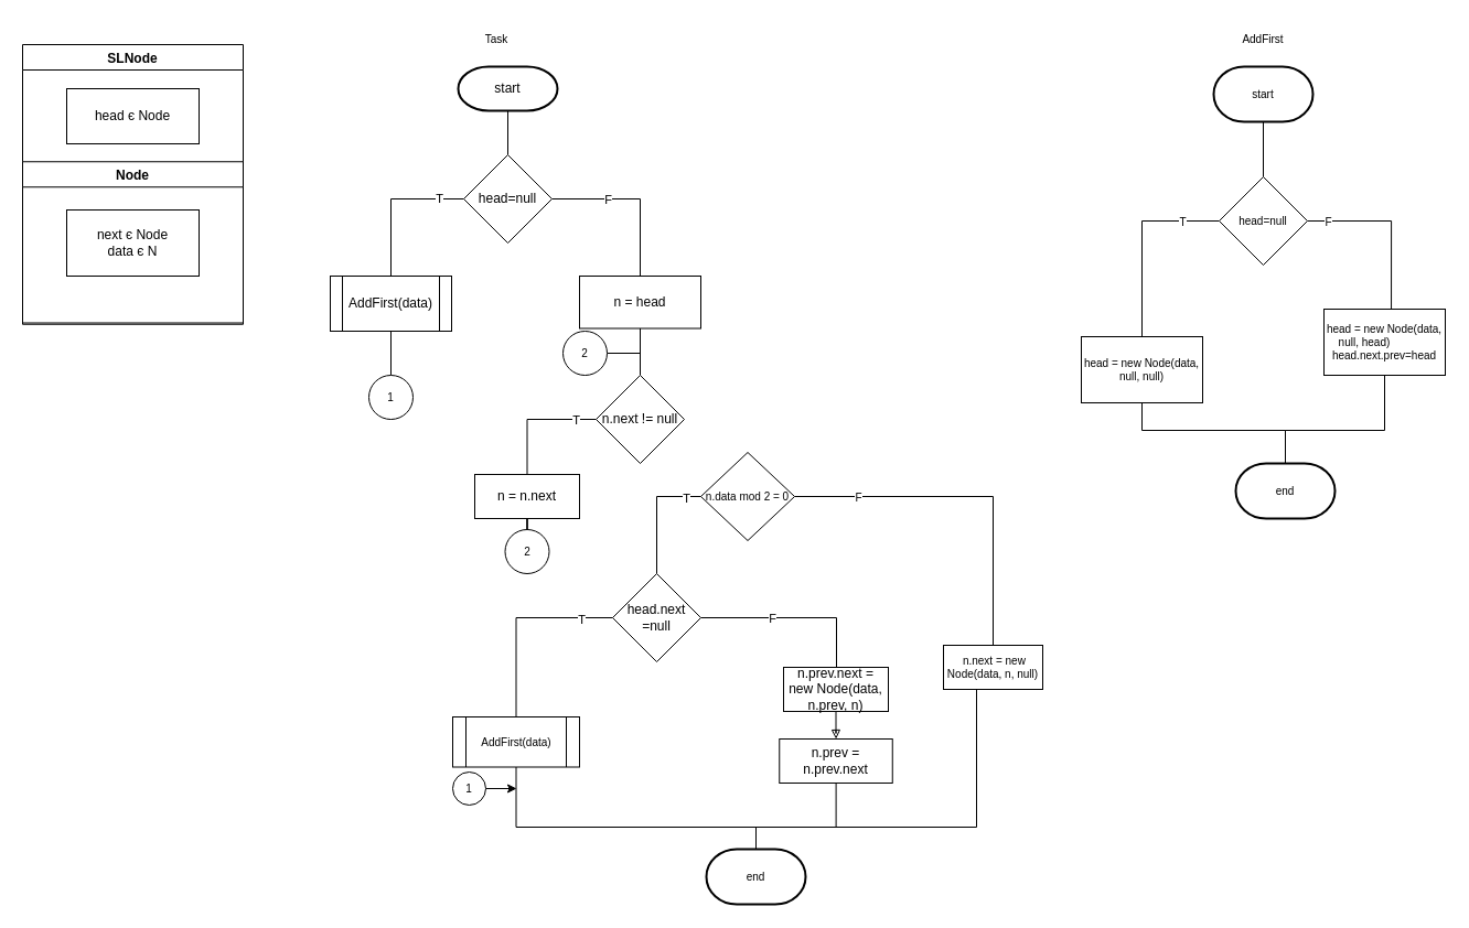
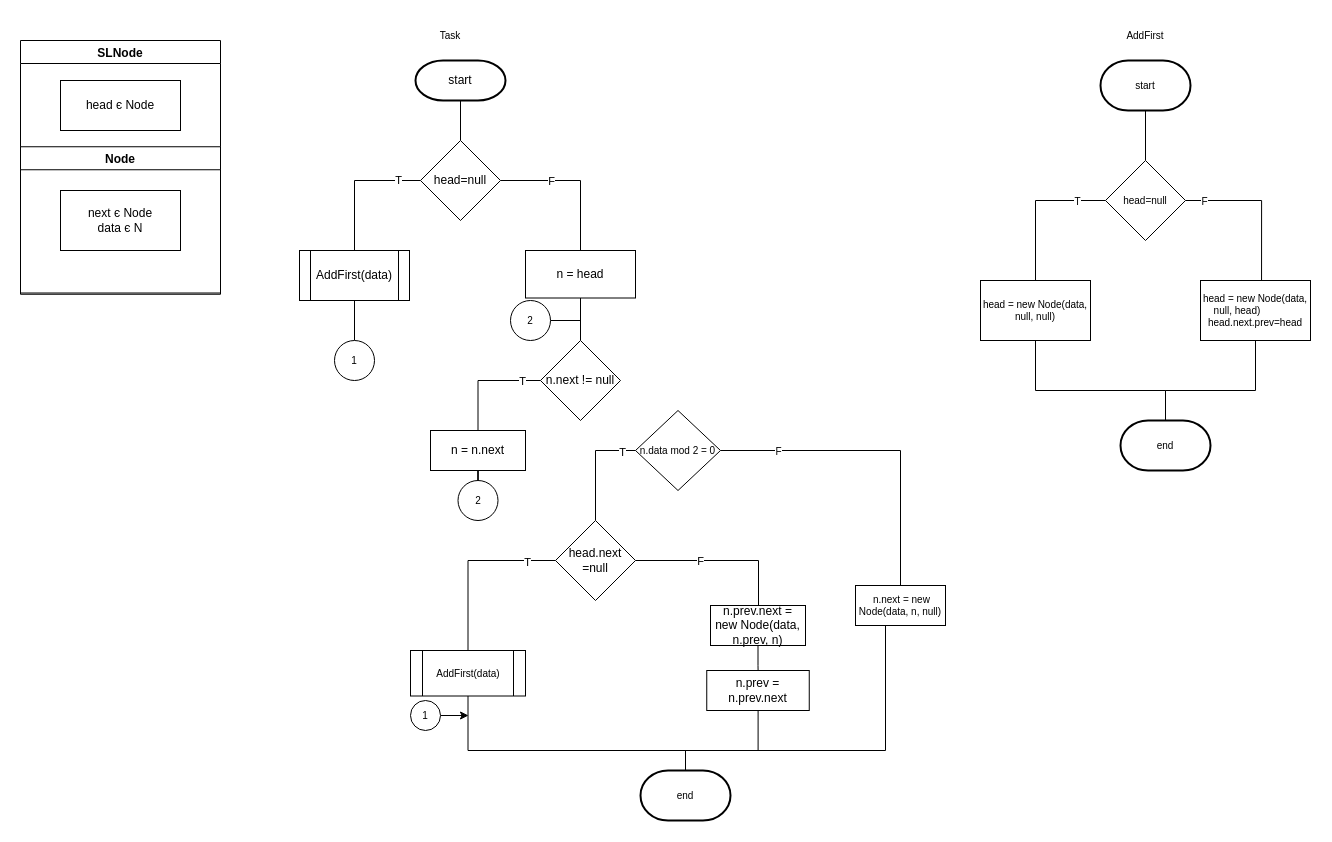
  <mxCell id="0" />
  <mxCell id="1" parent="0" />
  <mxCell id="2" value="SLNode" style="swimlane;" parent="1" vertex="1"><mxGeometry x="20" y="40" width="200" height="252.5" as="geometry" /></mxCell>
  <mxCell id="3" value="Node" style="swimlane;horizontal=0;rotation=90;" parent="2" vertex="1"><mxGeometry x="26.25" y="80" width="147.5" height="200" as="geometry" /></mxCell>
  <mxCell id="4" value="next є Node&lt;br&gt;data є N" style="rounded=0;whiteSpace=wrap;html=1;" parent="3" vertex="1"><mxGeometry x="13.75" y="70" width="120" height="60" as="geometry" /></mxCell>
  <mxCell id="5" value="head є Node" style="rounded=0;whiteSpace=wrap;html=1;" parent="2" vertex="1"><mxGeometry x="40" y="40" width="120" height="50" as="geometry" /></mxCell>
  <mxCell id="6" value="" style="edgeStyle=orthogonalEdgeStyle;rounded=0;orthogonalLoop=1;jettySize=auto;html=1;endArrow=none;endFill=0;" parent="1" source="7" target="12" edge="1"><mxGeometry relative="1" as="geometry" /></mxCell>
  <mxCell id="7" value="start" style="strokeWidth=2;html=1;shape=mxgraph.flowchart.terminator;whiteSpace=wrap;" parent="1" vertex="1"><mxGeometry x="415" y="60" width="90" height="40" as="geometry" /></mxCell>
  <mxCell id="8" style="edgeStyle=orthogonalEdgeStyle;rounded=0;orthogonalLoop=1;jettySize=auto;html=1;endArrow=none;endFill=0;" parent="1" source="12" target="14" edge="1"><mxGeometry relative="1" as="geometry" /></mxCell>
  <mxCell id="9" value="T" style="edgeLabel;html=1;align=center;verticalAlign=middle;resizable=0;points=[];" parent="8" vertex="1" connectable="0"><mxGeometry x="-0.667" y="-1" relative="1" as="geometry"><mxPoint as="offset" /></mxGeometry></mxCell>
  <mxCell id="10" style="edgeStyle=orthogonalEdgeStyle;rounded=0;orthogonalLoop=1;jettySize=auto;html=1;entryX=0.551;entryY=0.025;entryDx=0;entryDy=0;entryPerimeter=0;endArrow=none;endFill=0;" parent="1" source="12" target="16" edge="1"><mxGeometry relative="1" as="geometry"><Array as="points"><mxPoint x="580" y="180" /><mxPoint x="580" y="251" /></Array></mxGeometry></mxCell>
  <mxCell id="11" value="F" style="edgeLabel;html=1;align=center;verticalAlign=middle;resizable=0;points=[];" parent="10" vertex="1" connectable="0"><mxGeometry x="-0.365" relative="1" as="geometry"><mxPoint as="offset" /></mxGeometry></mxCell>
  <mxCell id="12" value="head=null" style="rhombus;whiteSpace=wrap;html=1;" parent="1" vertex="1"><mxGeometry x="420" y="140" width="80" height="80" as="geometry" /></mxCell>
  <mxCell id="13" value="" style="edgeStyle=orthogonalEdgeStyle;rounded=0;orthogonalLoop=1;jettySize=auto;html=1;fontSize=10;endArrow=none;endFill=0;" parent="1" source="14" target="46" edge="1"><mxGeometry relative="1" as="geometry" /></mxCell>
  <mxCell id="14" value="AddFirst(data)" style="shape=process;whiteSpace=wrap;html=1;backgroundOutline=1;" parent="1" vertex="1"><mxGeometry x="299" y="250" width="110" height="50" as="geometry" /></mxCell>
  <mxCell id="15" value="" style="edgeStyle=orthogonalEdgeStyle;rounded=0;orthogonalLoop=1;jettySize=auto;html=1;endArrow=none;endFill=0;" parent="1" source="16" target="19" edge="1"><mxGeometry relative="1" as="geometry" /></mxCell>
  <mxCell id="16" value="n = head" style="rounded=0;whiteSpace=wrap;html=1;" parent="1" vertex="1"><mxGeometry x="525" y="250" width="110" height="47.5" as="geometry" /></mxCell>
  <mxCell id="17" style="edgeStyle=orthogonalEdgeStyle;rounded=0;orthogonalLoop=1;jettySize=auto;html=1;endArrow=none;endFill=0;" parent="1" source="19" target="21" edge="1"><mxGeometry relative="1" as="geometry" /></mxCell>
  <mxCell id="18" value="T" style="edgeLabel;html=1;align=center;verticalAlign=middle;resizable=0;points=[];" parent="17" vertex="1" connectable="0"><mxGeometry x="-0.662" relative="1" as="geometry"><mxPoint as="offset" /></mxGeometry></mxCell>
  <mxCell id="19" value="n.next != null" style="rhombus;whiteSpace=wrap;html=1;" parent="1" vertex="1"><mxGeometry x="540" y="340" width="80" height="80" as="geometry" /></mxCell>
  <mxCell id="20" style="edgeStyle=orthogonalEdgeStyle;rounded=0;orthogonalLoop=1;jettySize=auto;html=1;fontSize=10;endArrow=none;endFill=0;" parent="1" source="21" target="47" edge="1"><mxGeometry relative="1" as="geometry" /></mxCell>
  <mxCell id="21" value="n = n.next" style="rounded=0;whiteSpace=wrap;html=1;" parent="1" vertex="1"><mxGeometry x="430" y="430" width="95" height="40" as="geometry" /></mxCell>
  <mxCell id="22" style="edgeStyle=orthogonalEdgeStyle;rounded=0;orthogonalLoop=1;jettySize=auto;html=1;fontSize=10;endArrow=none;endFill=0;" parent="1" source="26" target="31" edge="1"><mxGeometry relative="1" as="geometry" /></mxCell>
  <mxCell id="23" value="F" style="edgeLabel;html=1;align=center;verticalAlign=middle;resizable=0;points=[];fontSize=10;" parent="22" vertex="1" connectable="0"><mxGeometry x="-0.704" y="-1" relative="1" as="geometry"><mxPoint x="10" y="-1" as="offset" /></mxGeometry></mxCell>
  <mxCell id="24" style="edgeStyle=orthogonalEdgeStyle;rounded=0;orthogonalLoop=1;jettySize=auto;html=1;entryX=0.5;entryY=0;entryDx=0;entryDy=0;endArrow=none;endFill=0;" parent="1" source="26" target="57" edge="1"><mxGeometry relative="1" as="geometry"><Array as="points"><mxPoint x="595" y="450" /></Array></mxGeometry></mxCell>
  <mxCell id="25" value="T" style="edgeLabel;html=1;align=center;verticalAlign=middle;resizable=0;points=[];" parent="24" vertex="1" connectable="0"><mxGeometry x="-0.743" y="1" relative="1" as="geometry"><mxPoint as="offset" /></mxGeometry></mxCell>
  <mxCell id="26" value="&lt;font style=&quot;font-size: 10px&quot;&gt;n.data mod 2 = 0&lt;/font&gt;" style="rhombus;whiteSpace=wrap;html=1;" parent="1" vertex="1"><mxGeometry x="635" y="410" width="85" height="80" as="geometry" /></mxCell>
  <mxCell id="27" style="edgeStyle=orthogonalEdgeStyle;rounded=0;orthogonalLoop=1;jettySize=auto;html=1;" parent="1" edge="1"><mxGeometry relative="1" as="geometry"><mxPoint x="580" y="490" as="targetPoint" /><mxPoint x="580" y="490" as="sourcePoint" /></mxGeometry></mxCell>
  <mxCell id="28" style="edgeStyle=orthogonalEdgeStyle;rounded=0;orthogonalLoop=1;jettySize=auto;html=1;fontSize=10;endArrow=none;endFill=0;" parent="1" source="29" target="32" edge="1"><mxGeometry relative="1" as="geometry"><Array as="points"><mxPoint x="467" y="750" /><mxPoint x="685" y="750" /></Array></mxGeometry></mxCell>
  <mxCell id="29" value="AddFirst(data)" style="shape=process;whiteSpace=wrap;html=1;backgroundOutline=1;fontSize=10;" parent="1" vertex="1"><mxGeometry x="410" y="650" width="115" height="45.5" as="geometry" /></mxCell>
  <mxCell id="30" style="edgeStyle=orthogonalEdgeStyle;rounded=0;orthogonalLoop=1;jettySize=auto;html=1;fontSize=10;endArrow=none;endFill=0;" parent="1" source="31" target="32" edge="1"><mxGeometry relative="1" as="geometry"><Array as="points"><mxPoint x="885" y="750" /><mxPoint x="685" y="750" /></Array></mxGeometry></mxCell>
  <mxCell id="31" value="&amp;nbsp;n.next = new Node(data, n, null)" style="rounded=0;whiteSpace=wrap;html=1;fontSize=10;" parent="1" vertex="1"><mxGeometry x="855" y="585" width="90" height="40" as="geometry" /></mxCell>
  <mxCell id="32" value="end" style="strokeWidth=2;html=1;shape=mxgraph.flowchart.terminator;whiteSpace=wrap;fontSize=10;" parent="1" vertex="1"><mxGeometry x="640" y="770" width="90" height="50" as="geometry" /></mxCell>
  <mxCell id="33" value="Task" style="text;html=1;strokeColor=none;fillColor=none;align=center;verticalAlign=middle;whiteSpace=wrap;rounded=0;fontSize=10;" parent="1" vertex="1"><mxGeometry x="420" width="60" height="30" as="geometry" y="20" /></mxCell>
  <mxCell id="34" value="" style="edgeStyle=orthogonalEdgeStyle;rounded=0;orthogonalLoop=1;jettySize=auto;html=1;fontSize=10;endArrow=none;endFill=0;" parent="1" source="35" target="40" edge="1"><mxGeometry relative="1" as="geometry" /></mxCell>
  <mxCell id="35" value="start" style="strokeWidth=2;html=1;shape=mxgraph.flowchart.terminator;whiteSpace=wrap;fontSize=10;" parent="1" vertex="1"><mxGeometry x="1100" y="60" width="90" height="50" as="geometry" /></mxCell>
  <mxCell id="36" style="edgeStyle=orthogonalEdgeStyle;rounded=0;orthogonalLoop=1;jettySize=auto;html=1;fontSize=10;endArrow=none;endFill=0;" parent="1" source="40" target="42" edge="1"><mxGeometry relative="1" as="geometry" /></mxCell>
  <mxCell id="37" value="T" style="edgeLabel;html=1;align=center;verticalAlign=middle;resizable=0;points=[];fontSize=10;" parent="36" vertex="1" connectable="0"><mxGeometry x="-0.611" relative="1" as="geometry"><mxPoint as="offset" /></mxGeometry></mxCell>
  <mxCell id="38" style="edgeStyle=orthogonalEdgeStyle;rounded=0;orthogonalLoop=1;jettySize=auto;html=1;entryX=0.555;entryY=0.022;entryDx=0;entryDy=0;entryPerimeter=0;fontSize=10;endArrow=none;endFill=0;" parent="1" source="40" target="44" edge="1"><mxGeometry relative="1" as="geometry" /></mxCell>
  <mxCell id="39" value="F" style="edgeLabel;html=1;align=center;verticalAlign=middle;resizable=0;points=[];fontSize=10;" parent="38" vertex="1" connectable="0"><mxGeometry x="-0.765" relative="1" as="geometry"><mxPoint as="offset" /></mxGeometry></mxCell>
  <mxCell id="40" value="head=null" style="rhombus;whiteSpace=wrap;html=1;fontSize=10;" parent="1" vertex="1"><mxGeometry x="1105" y="160" width="80" height="80" as="geometry" /></mxCell>
  <mxCell id="41" style="edgeStyle=orthogonalEdgeStyle;rounded=0;orthogonalLoop=1;jettySize=auto;html=1;fontSize=10;endArrow=none;endFill=0;" parent="1" source="42" target="45" edge="1"><mxGeometry relative="1" as="geometry"><Array as="points"><mxPoint x="1035" y="390" /><mxPoint x="1165" y="390" /></Array></mxGeometry></mxCell>
- <mxCell id="42" value="head = new Node(data, null, null)" style="rounded=0;whiteSpace=wrap;html=1;fontSize=10;" parent="1" vertex="1"><mxGeometry x="980" y="305" width="110" height="60" as="geometry" /></mxCell>
+ <mxCell id="42" value="head = new Node(data, null, null)" style="rounded=0;whiteSpace=wrap;html=1;fontSize=10;" parent="1" vertex="1"><mxGeometry x="980" y="280" width="110" height="60" as="geometry" /></mxCell>
  <mxCell id="43" style="edgeStyle=orthogonalEdgeStyle;rounded=0;orthogonalLoop=1;jettySize=auto;html=1;fontSize=10;endArrow=none;endFill=0;" parent="1" source="44" target="45" edge="1"><mxGeometry relative="1" as="geometry"><Array as="points"><mxPoint x="1255" y="390" /><mxPoint x="1165" y="390" /></Array></mxGeometry></mxCell>
  <mxCell id="44" value="&lt;div&gt;head = new Node(data, null, head)&lt;span&gt;&amp;nbsp; &amp;nbsp; &amp;nbsp; &amp;nbsp; &amp;nbsp; &amp;nbsp; &amp;nbsp; head.next.prev=head&lt;/span&gt;&lt;/div&gt;" style="rounded=0;whiteSpace=wrap;html=1;fontSize=10;" parent="1" vertex="1"><mxGeometry x="1200" y="280" width="110" height="60" as="geometry" /></mxCell>
  <mxCell id="45" value="end" style="strokeWidth=2;html=1;shape=mxgraph.flowchart.terminator;whiteSpace=wrap;fontSize=10;" parent="1" vertex="1"><mxGeometry x="1120" y="420" width="90" height="50" as="geometry" /></mxCell>
  <mxCell id="46" value="1" style="ellipse;whiteSpace=wrap;html=1;aspect=fixed;fontSize=10;" parent="1" vertex="1"><mxGeometry x="334" y="340" width="40" height="40" as="geometry" /></mxCell>
  <mxCell id="47" value="2" style="ellipse;whiteSpace=wrap;html=1;aspect=fixed;fontSize=10;" parent="1" vertex="1"><mxGeometry x="457.5" y="480" width="40" height="40" as="geometry" /></mxCell>
  <mxCell id="48" value="" style="edgeStyle=orthogonalEdgeStyle;rounded=0;orthogonalLoop=1;jettySize=auto;html=1;endArrow=classic;endFill=1;" parent="1" source="49" edge="1"><mxGeometry relative="1" as="geometry"><mxPoint x="468" y="715" as="targetPoint" /><Array as="points"><mxPoint x="468" y="715" /></Array></mxGeometry></mxCell>
  <mxCell id="49" value="1" style="ellipse;whiteSpace=wrap;html=1;aspect=fixed;fontSize=10;" parent="1" vertex="1"><mxGeometry x="410" y="700" width="30" height="30" as="geometry" /></mxCell>
  <mxCell id="50" value="AddFirst" style="text;html=1;strokeColor=none;fillColor=none;align=center;verticalAlign=middle;whiteSpace=wrap;rounded=0;fontSize=10;" parent="1" vertex="1"><mxGeometry x="1115" width="60" height="30" as="geometry" y="20" /></mxCell>
  <mxCell id="51" value="" style="edgeStyle=orthogonalEdgeStyle;rounded=0;orthogonalLoop=1;jettySize=auto;html=1;endArrow=none;endFill=0;" parent="1" source="52" edge="1"><mxGeometry relative="1" as="geometry"><mxPoint x="580" y="320" as="targetPoint" /><Array as="points"><mxPoint x="580" y="320" /><mxPoint x="580" y="320" /></Array></mxGeometry></mxCell>
  <mxCell id="52" value="2" style="ellipse;whiteSpace=wrap;html=1;aspect=fixed;fontSize=10;" parent="1" vertex="1"><mxGeometry x="510" y="300" width="40" height="40" as="geometry" /></mxCell>
  <mxCell id="53" style="edgeStyle=orthogonalEdgeStyle;rounded=0;orthogonalLoop=1;jettySize=auto;html=1;endArrow=none;endFill=0;" parent="1" source="57" target="29" edge="1"><mxGeometry relative="1" as="geometry" /></mxCell>
  <mxCell id="54" value="T" style="edgeLabel;html=1;align=center;verticalAlign=middle;resizable=0;points=[];" parent="53" vertex="1" connectable="0"><mxGeometry x="-0.673" y="1" relative="1" as="geometry"><mxPoint as="offset" /></mxGeometry></mxCell>
  <mxCell id="55" style="edgeStyle=orthogonalEdgeStyle;rounded=0;orthogonalLoop=1;jettySize=auto;html=1;endArrow=none;endFill=0;" parent="1" source="57" target="59" edge="1"><mxGeometry relative="1" as="geometry"><Array as="points"><mxPoint x="758" y="560" /></Array></mxGeometry></mxCell>
  <mxCell id="56" value="F" style="edgeLabel;html=1;align=center;verticalAlign=middle;resizable=0;points=[];" parent="55" vertex="1" connectable="0"><mxGeometry x="-0.24" relative="1" as="geometry"><mxPoint as="offset" /></mxGeometry></mxCell>
  <mxCell id="57" value="head.next =null" style="rhombus;whiteSpace=wrap;html=1;" parent="1" vertex="1"><mxGeometry x="555" y="520" width="80" height="80" as="geometry" /></mxCell>
- <mxCell id="58" value="" style="edgeStyle=orthogonalEdgeStyle;rounded=0;orthogonalLoop=1;jettySize=auto;html=1;endArrow=block;endFill=0;" edge="1" parent="1" source="59" target="61"><mxGeometry relative="1" as="geometry" /></mxCell>
+ <mxCell id="58" value="" style="edgeStyle=orthogonalEdgeStyle;rounded=0;orthogonalLoop=1;jettySize=auto;html=1;endArrow=none;endFill=0;" edge="1" parent="1" source="59" target="61"><mxGeometry relative="1" as="geometry" /></mxCell>
  <mxCell id="59" value="n.prev.next = new Node(data, n.prev, n)" style="rounded=0;whiteSpace=wrap;html=1;" parent="1" vertex="1"><mxGeometry x="710" y="605" width="95" height="40" as="geometry" /></mxCell>
  <mxCell id="60" value="" style="edgeStyle=orthogonalEdgeStyle;rounded=0;orthogonalLoop=1;jettySize=auto;html=1;endArrow=none;endFill=0;" edge="1" parent="1" source="61" target="32"><mxGeometry relative="1" as="geometry"><Array as="points"><mxPoint x="758" y="750" /><mxPoint x="685" y="750" /></Array></mxGeometry></mxCell>
  <mxCell id="61" value="n.prev = n.prev.next" style="rounded=0;whiteSpace=wrap;html=1;" vertex="1" parent="1"><mxGeometry x="706.25" y="670" width="102.5" height="40" as="geometry" /></mxCell>
